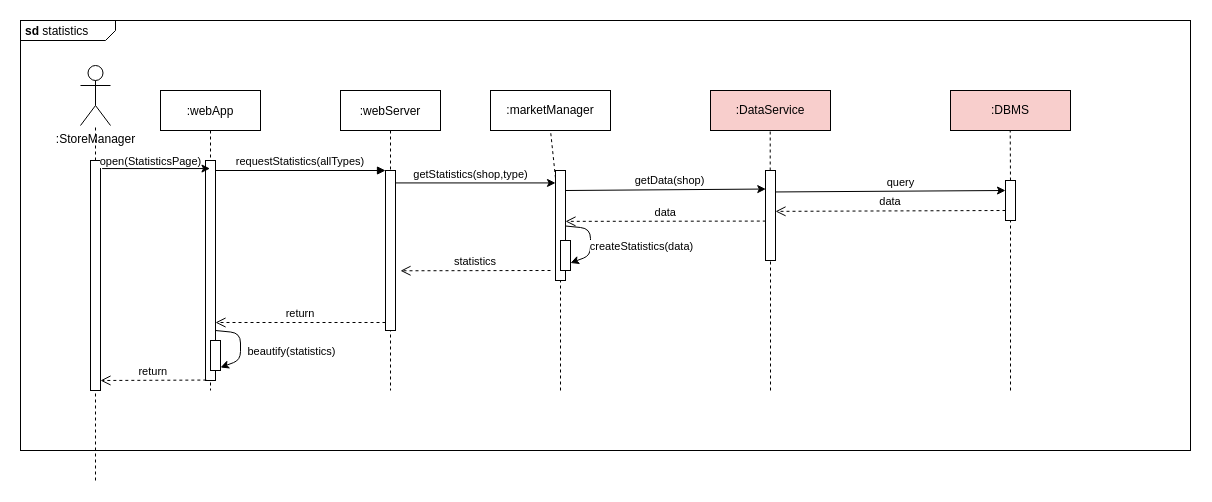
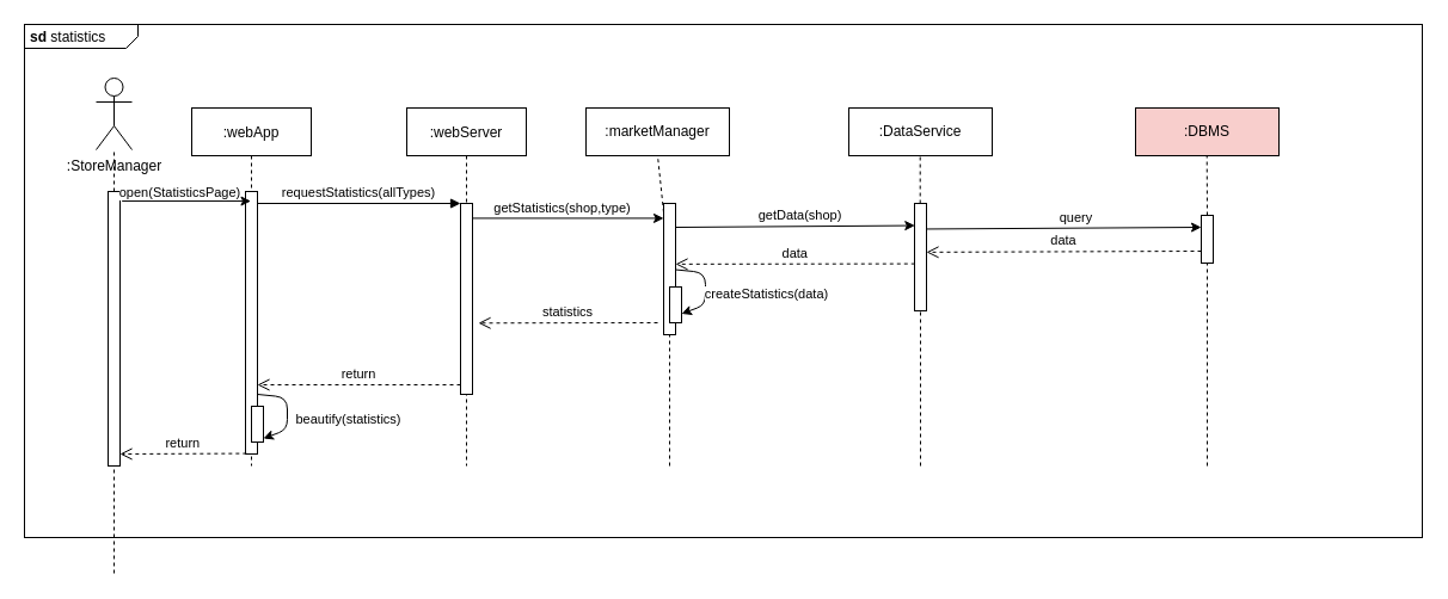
  <mxCell id="0" />
  <mxCell id="1" parent="0" />
  <mxCell id="2" value="&lt;p style=&quot;margin: 0px ; margin-top: 4px ; margin-left: 5px ; text-align: left&quot;&gt;&lt;b&gt;sd&lt;/b&gt;  statistics&lt;/p&gt;" style="html=1;shape=mxgraph.sysml.package;overflow=fill;labelX=95;align=left;spacingLeft=5;verticalAlign=top;spacingTop=-3;" vertex="1" parent="1"><mxGeometry x="20" y="20" width="1170" height="430" as="geometry" /></mxCell>
  <mxCell id="3" value=":webApp" style="shape=umlLifeline;perimeter=lifelinePerimeter;container=1;collapsible=0;recursiveResize=0;rounded=0;shadow=0;strokeWidth=1;" parent="1" vertex="1"><mxGeometry x="160" y="90" width="100" height="300" as="geometry" /></mxCell>
  <mxCell id="4" value="" style="points=[];perimeter=orthogonalPerimeter;rounded=0;shadow=0;strokeWidth=1;" parent="3" vertex="1"><mxGeometry x="45" y="70" width="10" height="220" as="geometry" /></mxCell>
  <mxCell id="5" value=":webServer" style="shape=umlLifeline;perimeter=lifelinePerimeter;container=1;collapsible=0;recursiveResize=0;rounded=0;shadow=0;strokeWidth=1;" parent="1" vertex="1"><mxGeometry x="340" y="90" width="100" height="300" as="geometry" /></mxCell>
  <mxCell id="6" value="" style="points=[];perimeter=orthogonalPerimeter;rounded=0;shadow=0;strokeWidth=1;" parent="5" vertex="1"><mxGeometry x="45" y="80" width="10" height="160" as="geometry" /></mxCell>
  <mxCell id="7" value="return" style="verticalAlign=bottom;endArrow=open;dashed=1;endSize=8;exitX=0;exitY=0.95;shadow=0;strokeWidth=1;" parent="1" source="6" target="4" edge="1"><mxGeometry relative="1" as="geometry"><mxPoint x="315" y="246" as="targetPoint" /></mxGeometry></mxCell>
  <mxCell id="8" value="requestStatistics(allTypes)" style="verticalAlign=bottom;endArrow=block;entryX=0;entryY=0;shadow=0;strokeWidth=1;" parent="1" source="4" target="6" edge="1"><mxGeometry relative="1" as="geometry"><mxPoint x="315" y="170" as="sourcePoint" /></mxGeometry></mxCell>
  <mxCell id="9" value=":marketManager" style="rounded=0;whiteSpace=wrap;html=1;" vertex="1" parent="1"><mxGeometry x="490" y="90" width="120" height="40" as="geometry" /></mxCell>
- <mxCell id="10" value=":DataService" style="rounded=0;whiteSpace=wrap;html=1;fillColor=#f8cecc;" vertex="1" parent="1"><mxGeometry x="710" y="90" width="120" height="40" as="geometry" /></mxCell>
+ <mxCell id="10" value=":DataService" style="rounded=0;whiteSpace=wrap;html=1;" vertex="1" parent="1"><mxGeometry x="710" y="90" width="120" height="40" as="geometry" /></mxCell>
  <mxCell id="11" value=":DBMS" style="rounded=0;whiteSpace=wrap;html=1;fillColor=#f8cecc;" vertex="1" parent="1"><mxGeometry x="950" y="90" width="120" height="40" as="geometry" /></mxCell>
  <mxCell id="12" value="" style="endArrow=none;dashed=1;html=1;entryX=0.5;entryY=1;entryDx=0;entryDy=0;" edge="1" parent="1" source="13" target="9"><mxGeometry width="50" height="50" relative="1" as="geometry"><mxPoint x="560" y="390" as="sourcePoint" /><mxPoint x="680" y="200" as="targetPoint" /></mxGeometry></mxCell>
  <mxCell id="13" value="" style="rounded=0;whiteSpace=wrap;html=1;" vertex="1" parent="1"><mxGeometry x="555" y="170" width="10" height="110" as="geometry" /></mxCell>
  <mxCell id="14" value="" style="endArrow=none;dashed=1;html=1;entryX=0.5;entryY=1;entryDx=0;entryDy=0;" edge="1" parent="1" target="13"><mxGeometry width="50" height="50" relative="1" as="geometry"><mxPoint x="560" y="390" as="sourcePoint" /><mxPoint x="560" y="130" as="targetPoint" /></mxGeometry></mxCell>
  <mxCell id="15" value="" style="endArrow=classic;html=1;entryX=0;entryY=0.113;entryDx=0;entryDy=0;entryPerimeter=0;" edge="1" parent="1" source="6" target="13"><mxGeometry width="50" height="50" relative="1" as="geometry"><mxPoint x="480" y="240" as="sourcePoint" /><mxPoint x="530" y="190" as="targetPoint" /></mxGeometry></mxCell>
  <mxCell id="16" value="getStatistics(shop,type)" style="edgeLabel;html=1;align=center;verticalAlign=middle;resizable=0;points=[];" vertex="1" connectable="0" parent="15"><mxGeometry x="0.414" y="-1" relative="1" as="geometry"><mxPoint x="-38.14" y="-10.21" as="offset" /></mxGeometry></mxCell>
  <mxCell id="17" value="" style="rounded=0;whiteSpace=wrap;html=1;" vertex="1" parent="1"><mxGeometry x="765" y="170" width="10" height="90" as="geometry" /></mxCell>
  <mxCell id="18" value="" style="endArrow=none;dashed=1;html=1;entryX=0.5;entryY=1;entryDx=0;entryDy=0;" edge="1" parent="1" target="17"><mxGeometry width="50" height="50" relative="1" as="geometry"><mxPoint x="770" y="390" as="sourcePoint" /><mxPoint x="770" y="130" as="targetPoint" /></mxGeometry></mxCell>
  <mxCell id="19" value="" style="endArrow=none;dashed=1;html=1;entryX=0.5;entryY=1;entryDx=0;entryDy=0;" edge="1" parent="1"><mxGeometry width="50" height="50" relative="1" as="geometry"><mxPoint x="769.71" y="170" as="sourcePoint" /><mxPoint x="769.71" y="130" as="targetPoint" /></mxGeometry></mxCell>
  <mxCell id="20" value="" style="endArrow=classic;html=1;entryX=0.029;entryY=0.206;entryDx=0;entryDy=0;entryPerimeter=0;" edge="1" parent="1" target="17"><mxGeometry width="50" height="50" relative="1" as="geometry"><mxPoint x="565" y="190" as="sourcePoint" /><mxPoint x="725" y="190" as="targetPoint" /></mxGeometry></mxCell>
  <mxCell id="21" value="getData(shop)" style="edgeLabel;html=1;align=center;verticalAlign=middle;resizable=0;points=[];" vertex="1" connectable="0" parent="20"><mxGeometry x="0.414" y="-1" relative="1" as="geometry"><mxPoint x="-38.14" y="-10.21" as="offset" /></mxGeometry></mxCell>
  <mxCell id="22" value="" style="rounded=0;whiteSpace=wrap;html=1;" vertex="1" parent="1"><mxGeometry x="1005" y="180" width="10" height="40" as="geometry" /></mxCell>
  <mxCell id="23" value="" style="endArrow=none;dashed=1;html=1;entryX=0.5;entryY=1;entryDx=0;entryDy=0;" edge="1" parent="1" target="22"><mxGeometry width="50" height="50" relative="1" as="geometry"><mxPoint x="1010" y="390" as="sourcePoint" /><mxPoint x="1010" y="130" as="targetPoint" /></mxGeometry></mxCell>
  <mxCell id="24" value="" style="endArrow=none;dashed=1;html=1;entryX=0.5;entryY=1;entryDx=0;entryDy=0;exitX=0.5;exitY=0;exitDx=0;exitDy=0;" edge="1" parent="1" source="22"><mxGeometry width="50" height="50" relative="1" as="geometry"><mxPoint x="1009.71" y="170" as="sourcePoint" /><mxPoint x="1009.71" y="130" as="targetPoint" /></mxGeometry></mxCell>
  <mxCell id="25" value="" style="endArrow=classic;html=1;entryX=0;entryY=0.25;entryDx=0;entryDy=0;" edge="1" parent="1" target="22"><mxGeometry width="50" height="50" relative="1" as="geometry"><mxPoint x="775" y="191.46" as="sourcePoint" /><mxPoint x="975.29" y="190" as="targetPoint" /></mxGeometry></mxCell>
  <mxCell id="26" value="query" style="edgeLabel;html=1;align=center;verticalAlign=middle;resizable=0;points=[];" vertex="1" connectable="0" parent="25"><mxGeometry x="0.414" y="-1" relative="1" as="geometry"><mxPoint x="-38.14" y="-10.21" as="offset" /></mxGeometry></mxCell>
  <mxCell id="27" value="data" style="verticalAlign=bottom;endArrow=open;dashed=1;endSize=8;exitX=0;exitY=0.95;shadow=0;strokeWidth=1;entryX=1;entryY=0.454;entryDx=0;entryDy=0;entryPerimeter=0;" edge="1" parent="1" target="17"><mxGeometry relative="1" as="geometry"><mxPoint x="835" y="210" as="targetPoint" /><mxPoint x="1005" y="210" as="sourcePoint" /></mxGeometry></mxCell>
  <mxCell id="28" value="data" style="verticalAlign=bottom;endArrow=open;dashed=1;endSize=8;shadow=0;strokeWidth=1;entryX=1;entryY=0.454;entryDx=0;entryDy=0;entryPerimeter=0;exitX=0.029;exitY=0.562;exitDx=0;exitDy=0;exitPerimeter=0;" edge="1" parent="1" source="17"><mxGeometry relative="1" as="geometry"><mxPoint x="565" y="220.86" as="targetPoint" /><mxPoint x="760" y="221" as="sourcePoint" /></mxGeometry></mxCell>
  <mxCell id="29" value="" style="rounded=0;whiteSpace=wrap;html=1;" vertex="1" parent="1"><mxGeometry x="560" y="240" width="10" height="30" as="geometry" /></mxCell>
  <mxCell id="30" value="" style="endArrow=classic;html=1;entryX=1;entryY=0.75;entryDx=0;entryDy=0;" edge="1" parent="1" source="13" target="29"><mxGeometry width="50" height="50" relative="1" as="geometry"><mxPoint x="640" y="340" as="sourcePoint" /><mxPoint x="690" y="290" as="targetPoint" /><Array as="points"><mxPoint x="590" y="228" /><mxPoint x="590" y="255" /></Array></mxGeometry></mxCell>
  <mxCell id="31" value="createStatistics(data)" style="edgeLabel;html=1;align=center;verticalAlign=middle;resizable=0;points=[];" vertex="1" connectable="0" parent="30"><mxGeometry x="0.397" y="-1" relative="1" as="geometry"><mxPoint x="51" y="-8.02" as="offset" /></mxGeometry></mxCell>
  <mxCell id="32" value="statistics" style="verticalAlign=bottom;endArrow=open;dashed=1;endSize=8;shadow=0;strokeWidth=1;entryX=1;entryY=0.454;entryDx=0;entryDy=0;entryPerimeter=0;" edge="1" parent="1"><mxGeometry relative="1" as="geometry"><mxPoint x="400" y="270.28" as="targetPoint" /><mxPoint x="550" y="270" as="sourcePoint" /></mxGeometry></mxCell>
  <mxCell id="33" value="" style="rounded=0;whiteSpace=wrap;html=1;" vertex="1" parent="1"><mxGeometry x="210" y="340" width="10" height="30" as="geometry" /></mxCell>
  <mxCell id="34" value="" style="endArrow=classic;html=1;entryX=1;entryY=0.75;entryDx=0;entryDy=0;" edge="1" parent="1"><mxGeometry width="50" height="50" relative="1" as="geometry"><mxPoint x="215" y="330" as="sourcePoint" /><mxPoint x="220" y="367" as="targetPoint" /><Array as="points"><mxPoint x="240" y="332.5" /><mxPoint x="240" y="359.5" /></Array></mxGeometry></mxCell>
  <mxCell id="35" value="beautify(statistics)" style="edgeLabel;html=1;align=center;verticalAlign=middle;resizable=0;points=[];" vertex="1" connectable="0" parent="34"><mxGeometry x="0.397" y="-1" relative="1" as="geometry"><mxPoint x="51" y="-8.02" as="offset" /></mxGeometry></mxCell>
  <mxCell id="36" value=":StoreManager" style="shape=umlActor;verticalLabelPosition=bottom;verticalAlign=top;html=1;outlineConnect=0;" vertex="1" parent="1"><mxGeometry x="80" y="65" width="30" height="60" as="geometry" /></mxCell>
  <mxCell id="37" value="" style="endArrow=none;dashed=1;html=1;" edge="1" parent="1" source="38" target="36"><mxGeometry width="50" height="50" relative="1" as="geometry"><mxPoint x="91" y="480" as="sourcePoint" /><mxPoint x="130" y="150" as="targetPoint" /></mxGeometry></mxCell>
  <mxCell id="38" value="" style="points=[];perimeter=orthogonalPerimeter;rounded=0;shadow=0;strokeWidth=1;" vertex="1" parent="1"><mxGeometry x="90" y="160" width="10" height="230" as="geometry" /></mxCell>
  <mxCell id="39" value="" style="endArrow=none;dashed=1;html=1;entryX=0.5;entryY=0.999;entryDx=0;entryDy=0;entryPerimeter=0;" edge="1" parent="1" target="38"><mxGeometry width="50" height="50" relative="1" as="geometry"><mxPoint x="95" y="480" as="sourcePoint" /><mxPoint x="100" y="400" as="targetPoint" /></mxGeometry></mxCell>
  <mxCell id="40" value="" style="endArrow=classic;html=1;exitX=1.167;exitY=0.035;exitDx=0;exitDy=0;exitPerimeter=0;" edge="1" parent="1" source="38" target="3"><mxGeometry width="50" height="50" relative="1" as="geometry"><mxPoint x="150" y="230" as="sourcePoint" /><mxPoint x="200" y="180" as="targetPoint" /></mxGeometry></mxCell>
  <mxCell id="41" value="open(StatisticsPage)" style="edgeLabel;html=1;align=center;verticalAlign=middle;resizable=0;points=[];" vertex="1" connectable="0" parent="40"><mxGeometry x="-0.181" y="2" relative="1" as="geometry"><mxPoint x="4.16" y="-6.05" as="offset" /></mxGeometry></mxCell>
  <mxCell id="42" value="return" style="verticalAlign=bottom;endArrow=open;dashed=1;endSize=8;shadow=0;strokeWidth=1;exitX=0.083;exitY=0.998;exitDx=0;exitDy=0;exitPerimeter=0;" edge="1" parent="1" source="4"><mxGeometry relative="1" as="geometry"><mxPoint x="100" y="380" as="targetPoint" /><mxPoint x="200" y="380" as="sourcePoint" /></mxGeometry></mxCell>
